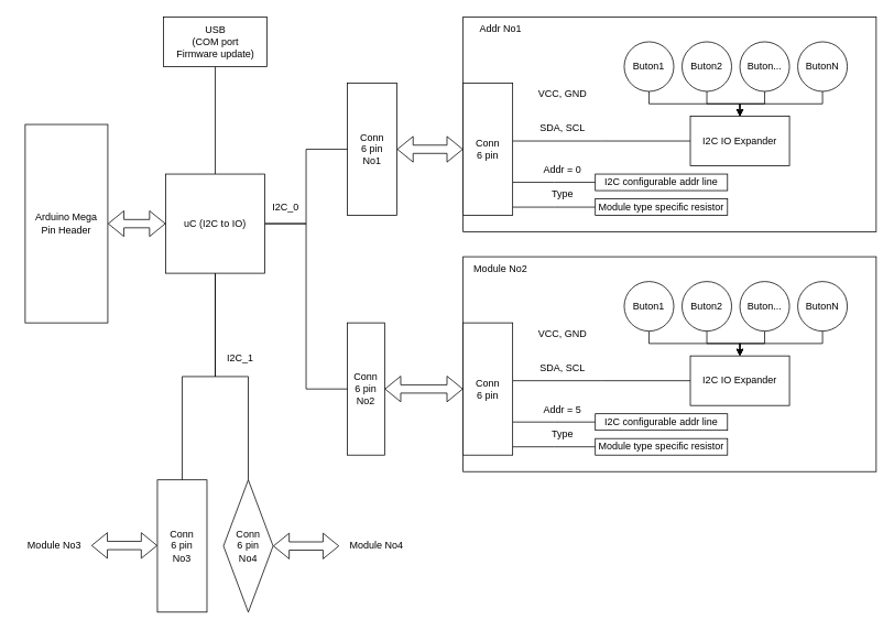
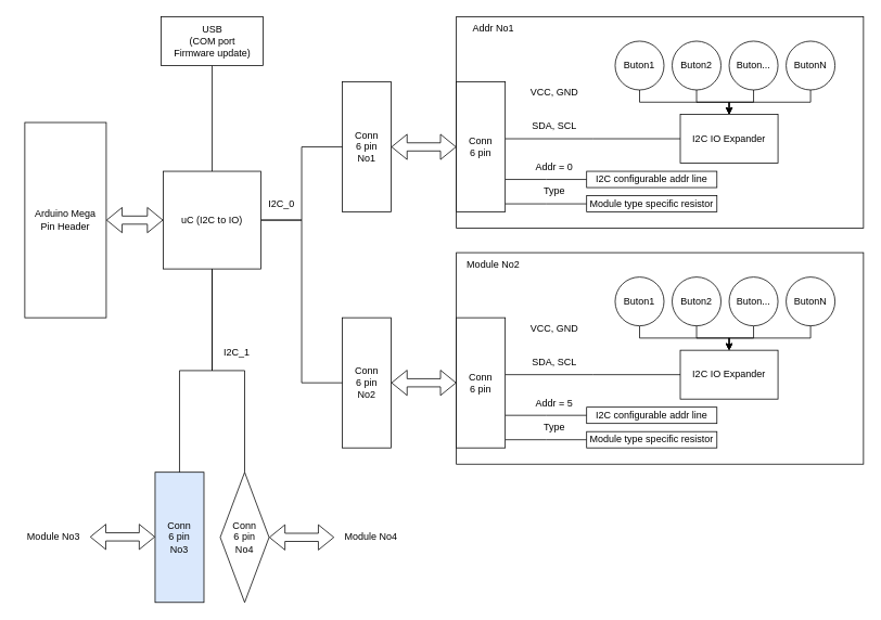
  <mxCell id="0" />
  <mxCell id="1" parent="0" />
  <mxCell id="2" style="edgeStyle=orthogonalEdgeStyle;rounded=0;orthogonalLoop=1;jettySize=auto;html=1;" edge="1" parent="1"><mxGeometry relative="1" as="geometry"><mxPoint x="620" y="130" as="targetPoint" /><mxPoint x="720" y="130" as="sourcePoint" /></mxGeometry></mxCell>
  <mxCell id="3" value="" style="rounded=0;whiteSpace=wrap;html=1;" vertex="1" parent="1"><mxGeometry x="560" y="20" width="500" height="260" as="geometry" /></mxCell>
  <mxCell id="4" style="edgeStyle=elbowEdgeStyle;rounded=0;orthogonalLoop=1;jettySize=auto;html=1;elbow=vertical;" edge="1" parent="1" source="5" target="13"><mxGeometry relative="1" as="geometry" /></mxCell>
  <mxCell id="5" value="Buton1" style="ellipse;whiteSpace=wrap;html=1;aspect=fixed;" vertex="1" parent="1"><mxGeometry x="755" y="50" width="60" height="60" as="geometry" /></mxCell>
  <mxCell id="6" style="edgeStyle=elbowEdgeStyle;rounded=0;orthogonalLoop=1;jettySize=auto;html=1;entryX=0.5;entryY=0;entryDx=0;entryDy=0;elbow=vertical;" edge="1" parent="1" source="7" target="13"><mxGeometry relative="1" as="geometry" /></mxCell>
  <mxCell id="7" value="Buton2" style="ellipse;whiteSpace=wrap;html=1;aspect=fixed;" vertex="1" parent="1"><mxGeometry x="825" y="50" width="60" height="60" as="geometry" /></mxCell>
  <mxCell id="8" style="edgeStyle=elbowEdgeStyle;rounded=0;orthogonalLoop=1;jettySize=auto;html=1;entryX=0.5;entryY=0;entryDx=0;entryDy=0;elbow=vertical;" edge="1" parent="1" source="9" target="13"><mxGeometry relative="1" as="geometry" /></mxCell>
  <mxCell id="9" value="Buton..." style="ellipse;whiteSpace=wrap;html=1;aspect=fixed;" vertex="1" parent="1"><mxGeometry x="895" y="50" width="60" height="60" as="geometry" /></mxCell>
  <mxCell id="10" style="edgeStyle=elbowEdgeStyle;rounded=0;orthogonalLoop=1;jettySize=auto;html=1;entryX=0.5;entryY=0;entryDx=0;entryDy=0;elbow=vertical;" edge="1" parent="1" source="11" target="13"><mxGeometry relative="1" as="geometry" /></mxCell>
  <mxCell id="11" value="ButonN" style="ellipse;whiteSpace=wrap;html=1;aspect=fixed;" vertex="1" parent="1"><mxGeometry x="965" y="50" width="60" height="60" as="geometry" /></mxCell>
  <mxCell id="12" style="edgeStyle=orthogonalEdgeStyle;rounded=0;orthogonalLoop=1;jettySize=auto;html=1;endArrow=none;endFill=0;" edge="1" parent="1" source="13"><mxGeometry relative="1" as="geometry"><mxPoint x="620" y="170" as="targetPoint" /></mxGeometry></mxCell>
  <mxCell id="13" value="I2C IO Expander" style="rounded=0;whiteSpace=wrap;html=1;" vertex="1" parent="1"><mxGeometry x="835" y="140" width="120" height="60" as="geometry" /></mxCell>
  <mxCell id="14" value="Addr No1" style="text;html=1;align=center;verticalAlign=middle;resizable=0;points=[];autosize=1;strokeColor=none;fillColor=none;" vertex="1" parent="1"><mxGeometry x="560" y="20" width="90" height="30" as="geometry" /></mxCell>
  <mxCell id="15" style="edgeStyle=orthogonalEdgeStyle;rounded=0;orthogonalLoop=1;jettySize=auto;html=1;endArrow=none;endFill=0;" edge="1" parent="1" source="16"><mxGeometry relative="1" as="geometry"><mxPoint x="620" y="250" as="targetPoint" /></mxGeometry></mxCell>
  <mxCell id="16" value="Module type specific resistor" style="rounded=0;whiteSpace=wrap;html=1;" vertex="1" parent="1"><mxGeometry x="720" y="240" width="160" height="20" as="geometry" /></mxCell>
  <mxCell id="17" style="edgeStyle=orthogonalEdgeStyle;rounded=0;orthogonalLoop=1;jettySize=auto;html=1;endArrow=none;endFill=0;" edge="1" parent="1" source="18"><mxGeometry relative="1" as="geometry"><mxPoint x="620" y="220" as="targetPoint" /></mxGeometry></mxCell>
  <mxCell id="18" value="I2C configurable addr line" style="rounded=0;whiteSpace=wrap;html=1;" vertex="1" parent="1"><mxGeometry x="720" y="210" width="160" height="20" as="geometry" /></mxCell>
  <mxCell id="19" value="Type" style="text;html=1;align=center;verticalAlign=middle;resizable=0;points=[];autosize=1;strokeColor=none;fillColor=none;" vertex="1" parent="1"><mxGeometry x="655" y="220" width="50" height="30" as="geometry" /></mxCell>
  <mxCell id="20" value="Addr = 0" style="text;html=1;align=center;verticalAlign=middle;resizable=0;points=[];autosize=1;strokeColor=none;fillColor=none;" vertex="1" parent="1"><mxGeometry x="645" y="190" width="70" height="30" as="geometry" /></mxCell>
  <mxCell id="21" value="SDA, SCL" style="text;html=1;align=center;verticalAlign=middle;resizable=0;points=[];autosize=1;strokeColor=none;fillColor=none;" vertex="1" parent="1"><mxGeometry x="640" y="140" width="80" height="30" as="geometry" /></mxCell>
  <mxCell id="22" value="VCC, GND" style="text;html=1;align=center;verticalAlign=middle;resizable=0;points=[];autosize=1;strokeColor=none;fillColor=none;" vertex="1" parent="1"><mxGeometry x="640" y="98" width="80" height="30" as="geometry" /></mxCell>
  <mxCell id="23" value="Conn&lt;br&gt;6 pin" style="rounded=0;whiteSpace=wrap;html=1;" vertex="1" parent="1"><mxGeometry x="560" y="100" width="60" height="160" as="geometry" /></mxCell>
  <mxCell id="24" style="edgeStyle=orthogonalEdgeStyle;rounded=0;orthogonalLoop=1;jettySize=auto;html=1;" edge="1" parent="1"><mxGeometry relative="1" as="geometry"><mxPoint x="620" y="420" as="targetPoint" /><mxPoint x="720" y="420" as="sourcePoint" /></mxGeometry></mxCell>
  <mxCell id="25" value="" style="rounded=0;whiteSpace=wrap;html=1;" vertex="1" parent="1"><mxGeometry x="560" y="310" width="500" height="260" as="geometry" /></mxCell>
  <mxCell id="26" style="edgeStyle=elbowEdgeStyle;rounded=0;orthogonalLoop=1;jettySize=auto;html=1;elbow=vertical;" edge="1" parent="1" source="27" target="35"><mxGeometry relative="1" as="geometry" /></mxCell>
  <mxCell id="27" value="Buton1" style="ellipse;whiteSpace=wrap;html=1;aspect=fixed;" vertex="1" parent="1"><mxGeometry x="755" y="340" width="60" height="60" as="geometry" /></mxCell>
  <mxCell id="28" style="edgeStyle=elbowEdgeStyle;rounded=0;orthogonalLoop=1;jettySize=auto;html=1;entryX=0.5;entryY=0;entryDx=0;entryDy=0;elbow=vertical;" edge="1" parent="1" source="29" target="35"><mxGeometry relative="1" as="geometry" /></mxCell>
  <mxCell id="29" value="Buton2" style="ellipse;whiteSpace=wrap;html=1;aspect=fixed;" vertex="1" parent="1"><mxGeometry x="825" y="340" width="60" height="60" as="geometry" /></mxCell>
  <mxCell id="30" style="edgeStyle=elbowEdgeStyle;rounded=0;orthogonalLoop=1;jettySize=auto;html=1;entryX=0.5;entryY=0;entryDx=0;entryDy=0;elbow=vertical;" edge="1" parent="1" source="31" target="35"><mxGeometry relative="1" as="geometry" /></mxCell>
  <mxCell id="31" value="Buton..." style="ellipse;whiteSpace=wrap;html=1;aspect=fixed;" vertex="1" parent="1"><mxGeometry x="895" y="340" width="60" height="60" as="geometry" /></mxCell>
  <mxCell id="32" style="edgeStyle=elbowEdgeStyle;rounded=0;orthogonalLoop=1;jettySize=auto;html=1;entryX=0.5;entryY=0;entryDx=0;entryDy=0;elbow=vertical;" edge="1" parent="1" source="33" target="35"><mxGeometry relative="1" as="geometry" /></mxCell>
  <mxCell id="33" value="ButonN" style="ellipse;whiteSpace=wrap;html=1;aspect=fixed;" vertex="1" parent="1"><mxGeometry x="965" y="340" width="60" height="60" as="geometry" /></mxCell>
  <mxCell id="34" style="edgeStyle=orthogonalEdgeStyle;rounded=0;orthogonalLoop=1;jettySize=auto;html=1;endArrow=none;endFill=0;" edge="1" parent="1" source="35"><mxGeometry relative="1" as="geometry"><mxPoint x="620" y="460" as="targetPoint" /></mxGeometry></mxCell>
  <mxCell id="35" value="I2C IO Expander" style="rounded=0;whiteSpace=wrap;html=1;" vertex="1" parent="1"><mxGeometry x="835" y="430" width="120" height="60" as="geometry" /></mxCell>
  <mxCell id="36" value="Module No2" style="text;html=1;align=center;verticalAlign=middle;resizable=0;points=[];autosize=1;strokeColor=none;fillColor=none;" vertex="1" parent="1"><mxGeometry x="560" y="310" width="90" height="30" as="geometry" /></mxCell>
  <mxCell id="37" style="edgeStyle=orthogonalEdgeStyle;rounded=0;orthogonalLoop=1;jettySize=auto;html=1;endArrow=none;endFill=0;" edge="1" parent="1" source="38"><mxGeometry relative="1" as="geometry"><mxPoint x="620" y="540" as="targetPoint" /></mxGeometry></mxCell>
  <mxCell id="38" value="Module type specific resistor" style="rounded=0;whiteSpace=wrap;html=1;" vertex="1" parent="1"><mxGeometry x="720" y="530" width="160" height="20" as="geometry" /></mxCell>
  <mxCell id="39" style="edgeStyle=orthogonalEdgeStyle;rounded=0;orthogonalLoop=1;jettySize=auto;html=1;endArrow=none;endFill=0;" edge="1" parent="1" source="40"><mxGeometry relative="1" as="geometry"><mxPoint x="620" y="510" as="targetPoint" /></mxGeometry></mxCell>
  <mxCell id="40" value="I2C configurable addr line" style="rounded=0;whiteSpace=wrap;html=1;" vertex="1" parent="1"><mxGeometry x="720" y="500" width="160" height="20" as="geometry" /></mxCell>
  <mxCell id="41" value="Type" style="text;html=1;align=center;verticalAlign=middle;resizable=0;points=[];autosize=1;strokeColor=none;fillColor=none;" vertex="1" parent="1"><mxGeometry x="655" y="510" width="50" height="30" as="geometry" /></mxCell>
  <mxCell id="42" value="Addr = 5" style="text;html=1;align=center;verticalAlign=middle;resizable=0;points=[];autosize=1;strokeColor=none;fillColor=none;" vertex="1" parent="1"><mxGeometry x="645" y="480" width="70" height="30" as="geometry" /></mxCell>
  <mxCell id="43" value="SDA, SCL" style="text;html=1;align=center;verticalAlign=middle;resizable=0;points=[];autosize=1;strokeColor=none;fillColor=none;" vertex="1" parent="1"><mxGeometry x="640" y="430" width="80" height="30" as="geometry" /></mxCell>
  <mxCell id="44" value="VCC, GND" style="text;html=1;align=center;verticalAlign=middle;resizable=0;points=[];autosize=1;strokeColor=none;fillColor=none;" vertex="1" parent="1"><mxGeometry x="640" y="388" width="80" height="30" as="geometry" /></mxCell>
  <mxCell id="45" value="Conn&lt;br&gt;6 pin" style="rounded=0;whiteSpace=wrap;html=1;" vertex="1" parent="1"><mxGeometry x="560" y="390" width="60" height="160" as="geometry" /></mxCell>
  <mxCell id="46" value="Conn&lt;br&gt;6 pin&lt;br&gt;No1" style="rounded=0;whiteSpace=wrap;html=1;" vertex="1" parent="1"><mxGeometry x="420" y="100" width="60" height="160" as="geometry" /></mxCell>
- <mxCell id="47" value="Conn&lt;br&gt;6 pin&lt;br&gt;No2" style="rounded=0;whiteSpace=wrap;html=1;" vertex="1" parent="1"><mxGeometry x="420" y="390" width="45" height="160" as="geometry" /></mxCell>
- <mxCell id="48" value="Conn&lt;br&gt;6 pin&lt;br&gt;No3" style="rounded=0;whiteSpace=wrap;html=1;" vertex="1" parent="1"><mxGeometry x="190" y="580" width="60" height="160" as="geometry" /></mxCell>
+ <mxCell id="47" value="Conn&lt;br&gt;6 pin&lt;br&gt;No2" style="rounded=0;whiteSpace=wrap;html=1;" vertex="1" parent="1"><mxGeometry x="420" y="390" width="60" height="160" as="geometry" /></mxCell>
+ <mxCell id="48" value="Conn&lt;br&gt;6 pin&lt;br&gt;No3" style="rounded=0;whiteSpace=wrap;html=1;fillColor=#dae8fc;" vertex="1" parent="1"><mxGeometry x="190" y="580" width="60" height="160" as="geometry" /></mxCell>
  <mxCell id="49" value="Conn&lt;br&gt;6 pin&lt;br&gt;No4" style="rhombus;whiteSpace=wrap;html=1;" vertex="1" parent="1"><mxGeometry x="270" y="580" width="60" height="160" as="geometry" /></mxCell>
  <mxCell id="50" style="edgeStyle=orthogonalEdgeStyle;rounded=0;orthogonalLoop=1;jettySize=auto;html=1;entryX=0;entryY=0.5;entryDx=0;entryDy=0;endArrow=none;endFill=0;" edge="1" parent="1" source="55" target="46"><mxGeometry relative="1" as="geometry" /></mxCell>
  <mxCell id="51" style="edgeStyle=orthogonalEdgeStyle;rounded=0;orthogonalLoop=1;jettySize=auto;html=1;entryX=0;entryY=0.5;entryDx=0;entryDy=0;endArrow=none;endFill=0;" edge="1" parent="1" source="55" target="47"><mxGeometry relative="1" as="geometry" /></mxCell>
  <mxCell id="52" style="edgeStyle=orthogonalEdgeStyle;rounded=0;orthogonalLoop=1;jettySize=auto;html=1;endArrow=none;endFill=0;" edge="1" parent="1" source="55" target="48"><mxGeometry relative="1" as="geometry" /></mxCell>
  <mxCell id="53" style="edgeStyle=orthogonalEdgeStyle;rounded=0;orthogonalLoop=1;jettySize=auto;html=1;entryX=0.5;entryY=0;entryDx=0;entryDy=0;endArrow=none;endFill=0;" edge="1" parent="1" source="55" target="49"><mxGeometry relative="1" as="geometry" /></mxCell>
  <mxCell id="54" style="edgeStyle=orthogonalEdgeStyle;rounded=0;orthogonalLoop=1;jettySize=auto;html=1;entryX=0.5;entryY=1;entryDx=0;entryDy=0;endArrow=none;endFill=0;" edge="1" parent="1" source="55" target="62"><mxGeometry relative="1" as="geometry" /></mxCell>
  <mxCell id="55" value="uC (I2C to IO)" style="whiteSpace=wrap;html=1;" vertex="1" parent="1"><mxGeometry x="200" y="210" width="120" height="120" as="geometry" /></mxCell>
  <mxCell id="56" value="I2C_0" style="text;html=1;align=center;verticalAlign=middle;resizable=0;points=[];autosize=1;strokeColor=none;fillColor=none;" vertex="1" parent="1"><mxGeometry x="315" y="235" width="60" height="30" as="geometry" /></mxCell>
  <mxCell id="57" value="" style="shape=flexArrow;endArrow=classic;startArrow=classic;html=1;rounded=0;entryX=0;entryY=0.5;entryDx=0;entryDy=0;exitX=1;exitY=0.5;exitDx=0;exitDy=0;" edge="1" parent="1" source="46" target="23"><mxGeometry width="100" height="100" relative="1" as="geometry"><mxPoint x="640" y="380" as="sourcePoint" /><mxPoint x="740" y="280" as="targetPoint" /></mxGeometry></mxCell>
  <mxCell id="58" value="" style="shape=flexArrow;endArrow=classic;startArrow=classic;html=1;rounded=0;entryX=1;entryY=0.5;entryDx=0;entryDy=0;exitX=0;exitY=0.5;exitDx=0;exitDy=0;" edge="1" parent="1" source="45" target="47"><mxGeometry width="100" height="100" relative="1" as="geometry"><mxPoint x="640" y="380" as="sourcePoint" /><mxPoint x="740" y="280" as="targetPoint" /></mxGeometry></mxCell>
  <mxCell id="59" value="I2C_1" style="text;html=1;align=center;verticalAlign=middle;resizable=0;points=[];autosize=1;strokeColor=none;fillColor=none;" vertex="1" parent="1"><mxGeometry y="418" width="60" height="30" as="geometry" x="260" /></mxCell>
  <mxCell id="60" value="Arduino Mega&lt;br&gt;Pin Header" style="rounded=0;whiteSpace=wrap;html=1;" vertex="1" parent="1"><mxGeometry x="30" y="150" width="100" height="240" as="geometry" /></mxCell>
  <mxCell id="61" value="" style="shape=flexArrow;endArrow=classic;startArrow=classic;html=1;rounded=0;entryX=0;entryY=0.5;entryDx=0;entryDy=0;exitX=1;exitY=0.5;exitDx=0;exitDy=0;" edge="1" parent="1" source="60" target="55"><mxGeometry width="100" height="100" relative="1" as="geometry"><mxPoint x="310" y="430" as="sourcePoint" /><mxPoint x="410" y="330" as="targetPoint" /></mxGeometry></mxCell>
  <mxCell id="62" value="USB&lt;br&gt;(COM port&lt;br&gt;Firmware update)" style="rounded=0;whiteSpace=wrap;html=1;" vertex="1" parent="1"><mxGeometry x="197.5" y="20" width="125" height="60" as="geometry" /></mxCell>
  <mxCell id="63" value="" style="shape=flexArrow;endArrow=classic;startArrow=classic;html=1;rounded=0;exitX=1;exitY=0.5;exitDx=0;exitDy=0;" edge="1" parent="1" source="49"><mxGeometry width="100" height="100" relative="1" as="geometry"><mxPoint x="410" y="490" as="sourcePoint" /><mxPoint x="410" y="660" as="targetPoint" /></mxGeometry></mxCell>
  <mxCell id="64" value="Module No3" style="text;html=1;align=center;verticalAlign=middle;resizable=0;points=[];autosize=1;strokeColor=none;fillColor=none;" vertex="1" parent="1"><mxGeometry x="20" y="645" width="90" height="30" as="geometry" /></mxCell>
  <mxCell id="65" value="Module No4" style="text;html=1;align=center;verticalAlign=middle;resizable=0;points=[];autosize=1;strokeColor=none;fillColor=none;" vertex="1" parent="1"><mxGeometry x="410" y="645" width="90" height="30" as="geometry" /></mxCell>
  <mxCell id="66" value="" style="shape=flexArrow;endArrow=classic;startArrow=classic;html=1;rounded=0;exitX=1;exitY=0.5;exitDx=0;exitDy=0;" edge="1" parent="1"><mxGeometry width="100" height="100" relative="1" as="geometry"><mxPoint x="110" y="659.41" as="sourcePoint" /><mxPoint x="190" y="659.41" as="targetPoint" /></mxGeometry></mxCell>
